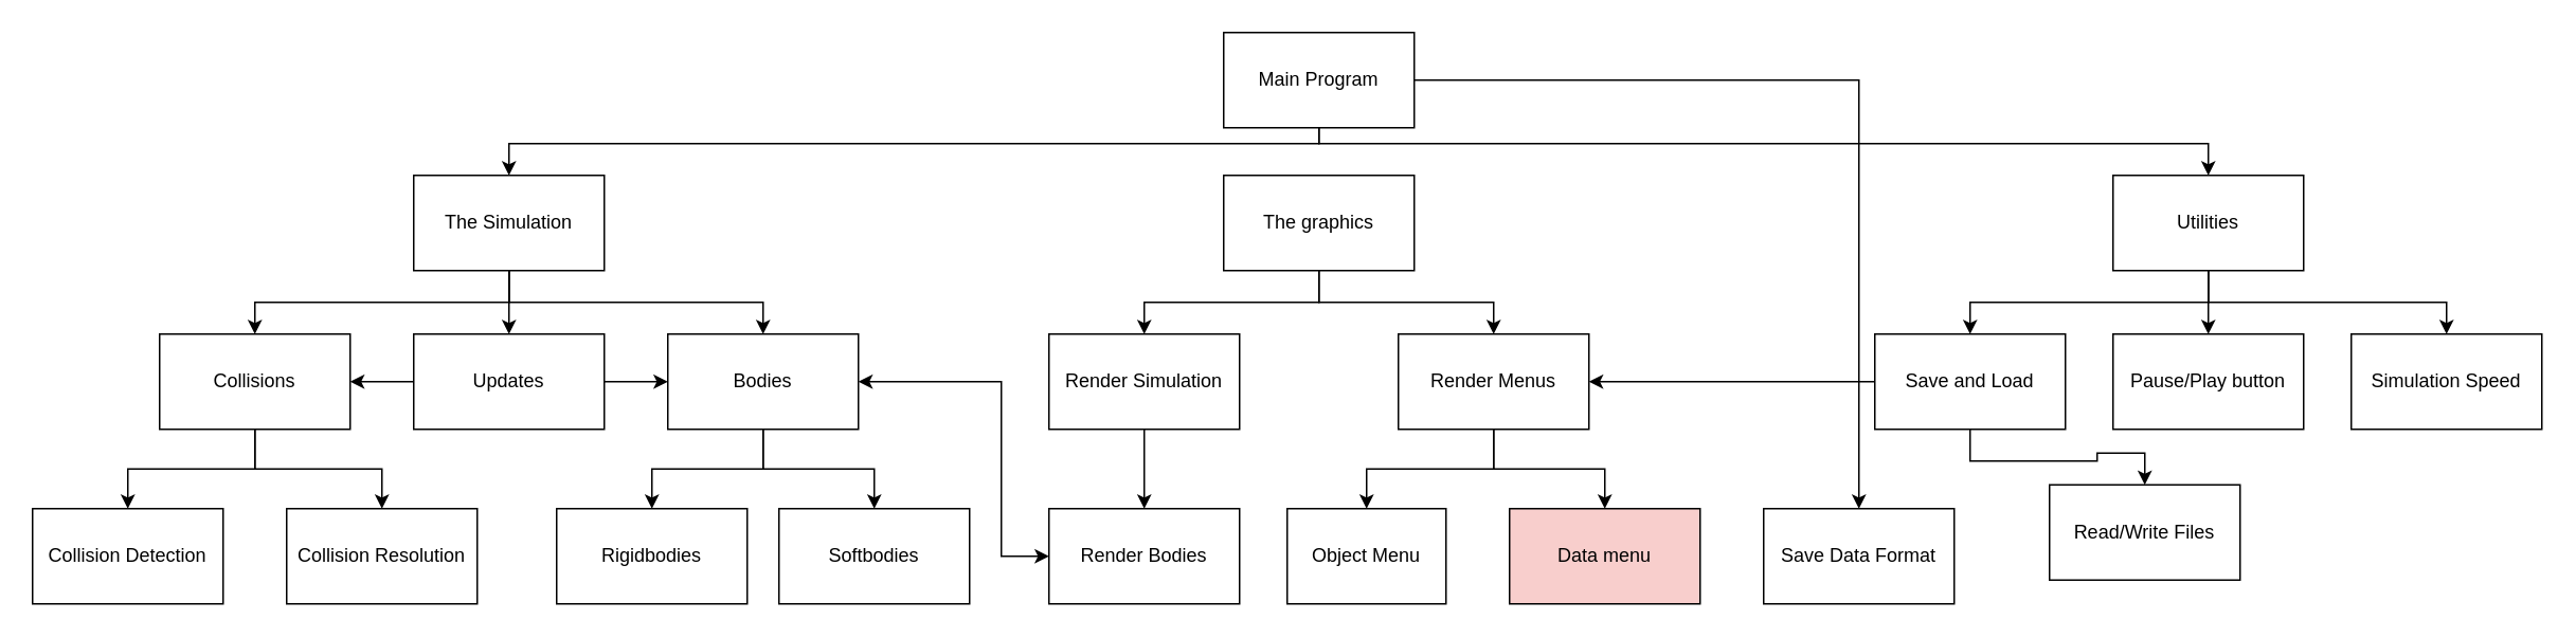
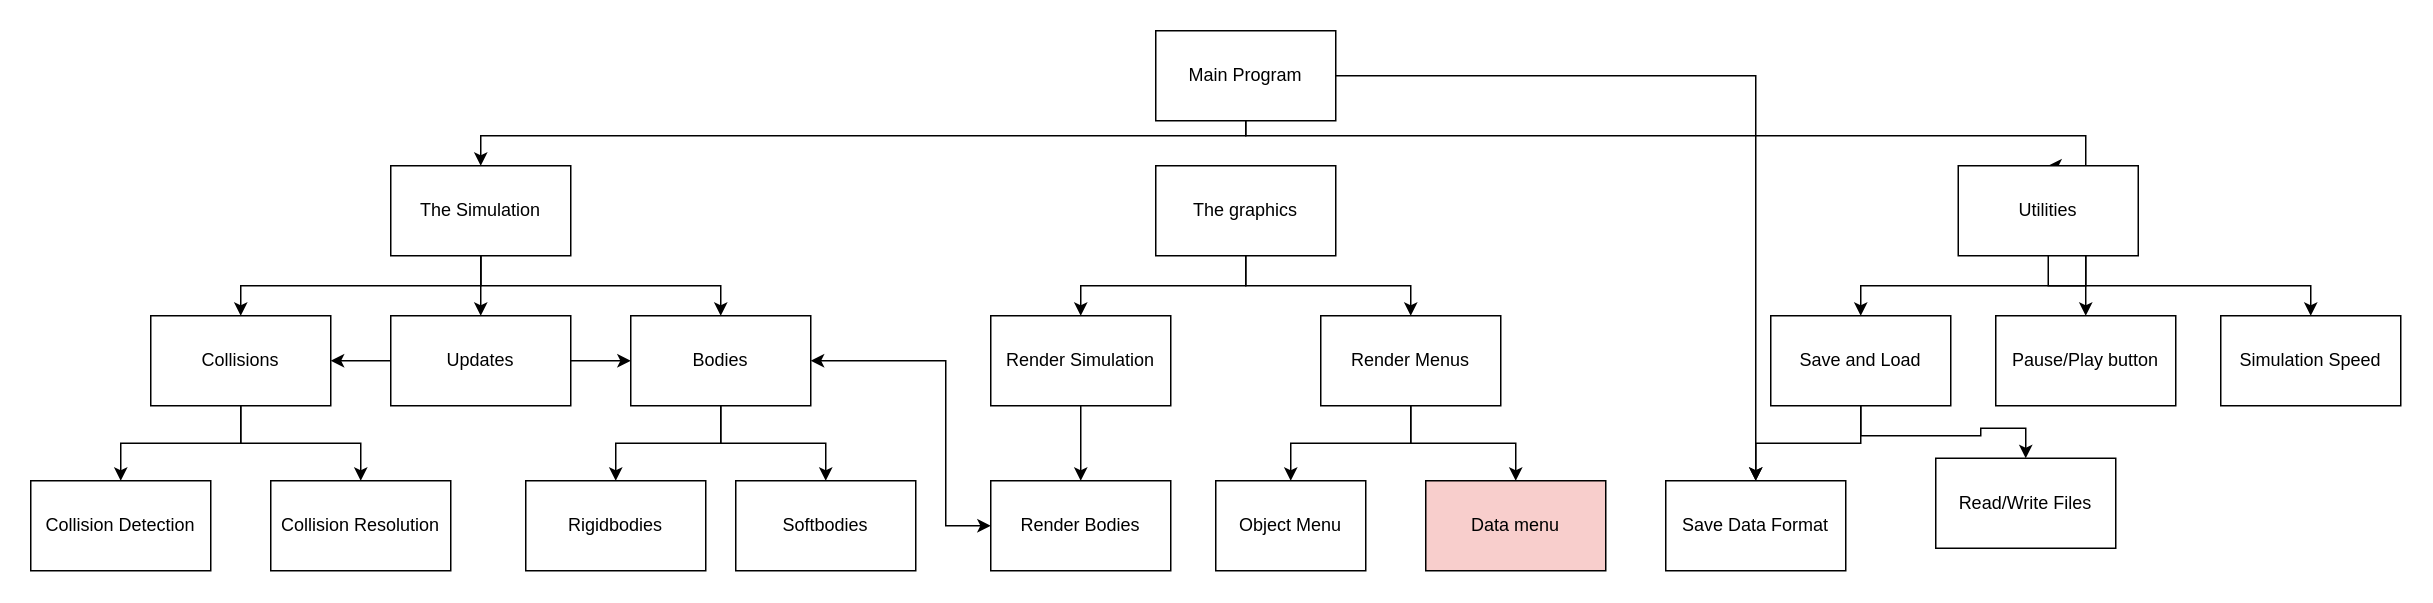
  <mxCell id="0" />
  <mxCell id="1" parent="0" />
  <mxCell id="2" style="edgeStyle=orthogonalEdgeStyle;rounded=0;orthogonalLoop=1;jettySize=auto;html=1;entryX=0.5;entryY=0;entryDx=0;entryDy=0;startArrow=none;startFill=0;" edge="1" parent="1" source="5" target="40"><mxGeometry relative="1" as="geometry"><Array as="points"><mxPoint x="830" y="90" /><mxPoint x="1390" y="90" /></Array></mxGeometry></mxCell>
  <mxCell id="3" style="edgeStyle=orthogonalEdgeStyle;rounded=0;orthogonalLoop=1;jettySize=auto;html=1;entryX=0.5;entryY=0;entryDx=0;entryDy=0;startArrow=none;startFill=0;" edge="1" parent="1" source="5" target="9"><mxGeometry relative="1" as="geometry"><Array as="points"><mxPoint x="830" y="90" /><mxPoint x="320" y="90" /></Array></mxGeometry></mxCell>
  <mxCell id="4" style="edgeStyle=orthogonalEdgeStyle;rounded=0;orthogonalLoop=1;jettySize=auto;html=1;startArrow=none;startFill=0;" edge="1" parent="1" source="5" target="34"><mxGeometry relative="1" as="geometry" /></mxCell>
  <mxCell id="5" value="Main Program" style="rounded=0;whiteSpace=wrap;html=1;" vertex="1" parent="1"><mxGeometry x="770" y="20" width="120" height="60" as="geometry" /></mxCell>
  <mxCell id="6" style="edgeStyle=orthogonalEdgeStyle;rounded=0;orthogonalLoop=1;jettySize=auto;html=1;startArrow=none;startFill=0;entryX=0.5;entryY=0;entryDx=0;entryDy=0;" edge="1" parent="1" source="9" target="15"><mxGeometry relative="1" as="geometry"><Array as="points"><mxPoint x="320" y="190" /><mxPoint x="160" y="190" /></Array></mxGeometry></mxCell>
  <mxCell id="7" style="edgeStyle=orthogonalEdgeStyle;rounded=0;orthogonalLoop=1;jettySize=auto;html=1;entryX=0.5;entryY=0;entryDx=0;entryDy=0;startArrow=none;startFill=0;" edge="1" parent="1" source="9" target="20"><mxGeometry relative="1" as="geometry"><Array as="points"><mxPoint x="320" y="190" /><mxPoint x="480" y="190" /></Array></mxGeometry></mxCell>
  <mxCell id="8" style="edgeStyle=orthogonalEdgeStyle;rounded=0;orthogonalLoop=1;jettySize=auto;html=1;entryX=0.5;entryY=0;entryDx=0;entryDy=0;startArrow=none;startFill=0;" edge="1" parent="1" source="9" target="25"><mxGeometry relative="1" as="geometry" /></mxCell>
  <mxCell id="9" value="The Simulation" style="rounded=0;whiteSpace=wrap;html=1;" vertex="1" parent="1"><mxGeometry x="260" y="110" width="120" height="60" as="geometry" /></mxCell>
  <mxCell id="10" style="edgeStyle=orthogonalEdgeStyle;rounded=0;orthogonalLoop=1;jettySize=auto;html=1;" edge="1" parent="1" source="12" target="27"><mxGeometry relative="1" as="geometry" /></mxCell>
  <mxCell id="11" style="edgeStyle=orthogonalEdgeStyle;rounded=0;orthogonalLoop=1;jettySize=auto;html=1;entryX=0.5;entryY=0;entryDx=0;entryDy=0;startArrow=none;startFill=0;" edge="1" parent="1" source="12" target="30"><mxGeometry relative="1" as="geometry" /></mxCell>
  <mxCell id="12" value="The graphics" style="rounded=0;whiteSpace=wrap;html=1;" vertex="1" parent="1"><mxGeometry x="770" y="110" width="120" height="60" as="geometry" /></mxCell>
  <mxCell id="13" style="edgeStyle=orthogonalEdgeStyle;rounded=0;orthogonalLoop=1;jettySize=auto;html=1;" edge="1" parent="1" source="15" target="16"><mxGeometry relative="1" as="geometry" /></mxCell>
  <mxCell id="14" style="edgeStyle=orthogonalEdgeStyle;rounded=0;orthogonalLoop=1;jettySize=auto;html=1;" edge="1" parent="1" source="15" target="17"><mxGeometry relative="1" as="geometry" /></mxCell>
  <mxCell id="15" value="Collisions" style="rounded=0;whiteSpace=wrap;html=1;" vertex="1" parent="1"><mxGeometry x="100" y="210" width="120" height="60" as="geometry" /></mxCell>
  <mxCell id="16" value="Collision Detection" style="rounded=0;whiteSpace=wrap;html=1;" vertex="1" parent="1"><mxGeometry x="20" y="320" width="120" height="60" as="geometry" /></mxCell>
  <mxCell id="17" value="Collision Resolution" style="rounded=0;whiteSpace=wrap;html=1;" vertex="1" parent="1"><mxGeometry x="180" y="320" width="120" height="60" as="geometry" /></mxCell>
  <mxCell id="18" style="edgeStyle=orthogonalEdgeStyle;rounded=0;orthogonalLoop=1;jettySize=auto;html=1;" edge="1" parent="1" source="20" target="22"><mxGeometry relative="1" as="geometry" /></mxCell>
  <mxCell id="19" style="edgeStyle=orthogonalEdgeStyle;rounded=0;orthogonalLoop=1;jettySize=auto;html=1;entryX=0.5;entryY=0;entryDx=0;entryDy=0;" edge="1" parent="1" source="20" target="21"><mxGeometry relative="1" as="geometry"><mxPoint x="560" y="320" as="targetPoint" /></mxGeometry></mxCell>
  <mxCell id="20" value="Bodies" style="rounded=0;whiteSpace=wrap;html=1;" vertex="1" parent="1"><mxGeometry x="420" y="210" width="120" height="60" as="geometry" /></mxCell>
  <mxCell id="21" value="Softbodies" style="rounded=0;whiteSpace=wrap;html=1;" vertex="1" parent="1"><mxGeometry x="490" y="320" width="120" height="60" as="geometry" /></mxCell>
  <mxCell id="22" value="Rigidbodies" style="rounded=0;whiteSpace=wrap;html=1;" vertex="1" parent="1"><mxGeometry x="350" y="320" width="120" height="60" as="geometry" /></mxCell>
  <mxCell id="23" value="" style="edgeStyle=orthogonalEdgeStyle;rounded=0;orthogonalLoop=1;jettySize=auto;html=1;" edge="1" parent="1" source="25" target="20"><mxGeometry relative="1" as="geometry" /></mxCell>
  <mxCell id="24" style="edgeStyle=orthogonalEdgeStyle;rounded=0;orthogonalLoop=1;jettySize=auto;html=1;entryX=1;entryY=0.5;entryDx=0;entryDy=0;" edge="1" parent="1" source="25" target="15"><mxGeometry relative="1" as="geometry" /></mxCell>
  <mxCell id="25" value="Updates" style="rounded=0;whiteSpace=wrap;html=1;" vertex="1" parent="1"><mxGeometry x="260" y="210" width="120" height="60" as="geometry" /></mxCell>
  <mxCell id="26" style="edgeStyle=orthogonalEdgeStyle;rounded=0;orthogonalLoop=1;jettySize=auto;html=1;startArrow=none;startFill=0;" edge="1" parent="1" source="27" target="42"><mxGeometry relative="1" as="geometry" /></mxCell>
  <mxCell id="27" value="Render Simulation" style="rounded=0;whiteSpace=wrap;html=1;" vertex="1" parent="1"><mxGeometry x="660" y="210" width="120" height="60" as="geometry" /></mxCell>
  <mxCell id="28" style="edgeStyle=orthogonalEdgeStyle;rounded=0;orthogonalLoop=1;jettySize=auto;html=1;" edge="1" parent="1" source="30" target="36"><mxGeometry relative="1" as="geometry" /></mxCell>
  <mxCell id="29" style="edgeStyle=orthogonalEdgeStyle;rounded=0;orthogonalLoop=1;jettySize=auto;html=1;startArrow=none;startFill=0;" edge="1" parent="1" source="30" target="43"><mxGeometry relative="1" as="geometry" /></mxCell>
  <mxCell id="30" value="Render Menus" style="rounded=0;whiteSpace=wrap;html=1;" vertex="1" parent="1"><mxGeometry x="880" y="210" width="120" height="60" as="geometry" /></mxCell>
- <mxCell id="31" value="" style="edgeStyle=orthogonalEdgeStyle;rounded=0;orthogonalLoop=1;jettySize=auto;html=1;" edge="1" parent="1" source="33" target="30"><mxGeometry relative="1" as="geometry" /></mxCell>
+ <mxCell id="31" value="" style="edgeStyle=orthogonalEdgeStyle;rounded=0;orthogonalLoop=1;jettySize=auto;html=1;" edge="1" parent="1" source="33" target="34"><mxGeometry relative="1" as="geometry" /></mxCell>
  <mxCell id="32" value="" style="edgeStyle=orthogonalEdgeStyle;rounded=0;orthogonalLoop=1;jettySize=auto;html=1;" edge="1" parent="1" source="33" target="35"><mxGeometry relative="1" as="geometry" /></mxCell>
  <mxCell id="33" value="Save and Load" style="rounded=0;whiteSpace=wrap;html=1;" vertex="1" parent="1"><mxGeometry x="1180" y="210" width="120" height="60" as="geometry" /></mxCell>
  <mxCell id="34" value="Save Data Format" style="whiteSpace=wrap;html=1;rounded=0;" vertex="1" parent="1"><mxGeometry x="1110" y="320" width="120" height="60" as="geometry" /></mxCell>
  <mxCell id="35" value="Read/Write Files" style="whiteSpace=wrap;html=1;rounded=0;" vertex="1" parent="1"><mxGeometry x="1290" y="305" width="120" height="60" as="geometry" /></mxCell>
  <mxCell id="36" value="Object Menu" style="rounded=0;whiteSpace=wrap;html=1;" vertex="1" parent="1"><mxGeometry x="810" y="320" width="100" height="60" as="geometry" /></mxCell>
  <mxCell id="37" style="edgeStyle=orthogonalEdgeStyle;rounded=0;orthogonalLoop=1;jettySize=auto;html=1;entryX=0.5;entryY=0;entryDx=0;entryDy=0;startArrow=none;startFill=0;" edge="1" parent="1" source="40" target="33"><mxGeometry relative="1" as="geometry"><Array as="points"><mxPoint x="1390" y="190" /><mxPoint x="1240" y="190" /></Array></mxGeometry></mxCell>
  <mxCell id="38" style="edgeStyle=orthogonalEdgeStyle;rounded=0;orthogonalLoop=1;jettySize=auto;html=1;entryX=0.5;entryY=0;entryDx=0;entryDy=0;startArrow=none;startFill=0;" edge="1" parent="1" source="40" target="45"><mxGeometry relative="1" as="geometry"><Array as="points"><mxPoint x="1390" y="190" /><mxPoint x="1540" y="190" /></Array></mxGeometry></mxCell>
  <mxCell id="39" style="edgeStyle=orthogonalEdgeStyle;rounded=0;orthogonalLoop=1;jettySize=auto;html=1;startArrow=none;startFill=0;" edge="1" parent="1" source="40" target="44"><mxGeometry relative="1" as="geometry" /></mxCell>
- <mxCell id="40" value="Utilities" style="rounded=0;whiteSpace=wrap;html=1;" vertex="1" parent="1"><mxGeometry x="1330" y="110" width="120" height="60" as="geometry" /></mxCell>
+ <mxCell id="40" value="Utilities" style="rounded=0;whiteSpace=wrap;html=1;" vertex="1" parent="1"><mxGeometry x="1305" y="110" width="120" height="60" as="geometry" /></mxCell>
  <mxCell id="41" style="edgeStyle=orthogonalEdgeStyle;rounded=0;orthogonalLoop=1;jettySize=auto;html=1;entryX=1;entryY=0.5;entryDx=0;entryDy=0;startArrow=classic;startFill=1;exitX=0;exitY=0.5;exitDx=0;exitDy=0;" edge="1" parent="1" source="42" target="20"><mxGeometry relative="1" as="geometry"><Array as="points"><mxPoint x="630" y="350" /><mxPoint x="630" y="240" /></Array></mxGeometry></mxCell>
  <mxCell id="42" value="Render Bodies" style="rounded=0;whiteSpace=wrap;html=1;" vertex="1" parent="1"><mxGeometry x="660" y="320" width="120" height="60" as="geometry" /></mxCell>
  <mxCell id="43" value="Data menu" style="whiteSpace=wrap;html=1;rounded=0;fillColor=#f8cecc;" vertex="1" parent="1"><mxGeometry x="950" y="320" width="120" height="60" as="geometry" /></mxCell>
  <mxCell id="44" value="Pause/Play button" style="rounded=0;whiteSpace=wrap;html=1;" vertex="1" parent="1"><mxGeometry x="1330" y="210" width="120" height="60" as="geometry" /></mxCell>
  <mxCell id="45" value="Simulation Speed" style="rounded=0;whiteSpace=wrap;html=1;" vertex="1" parent="1"><mxGeometry x="1480" y="210" width="120" height="60" as="geometry" /></mxCell>
